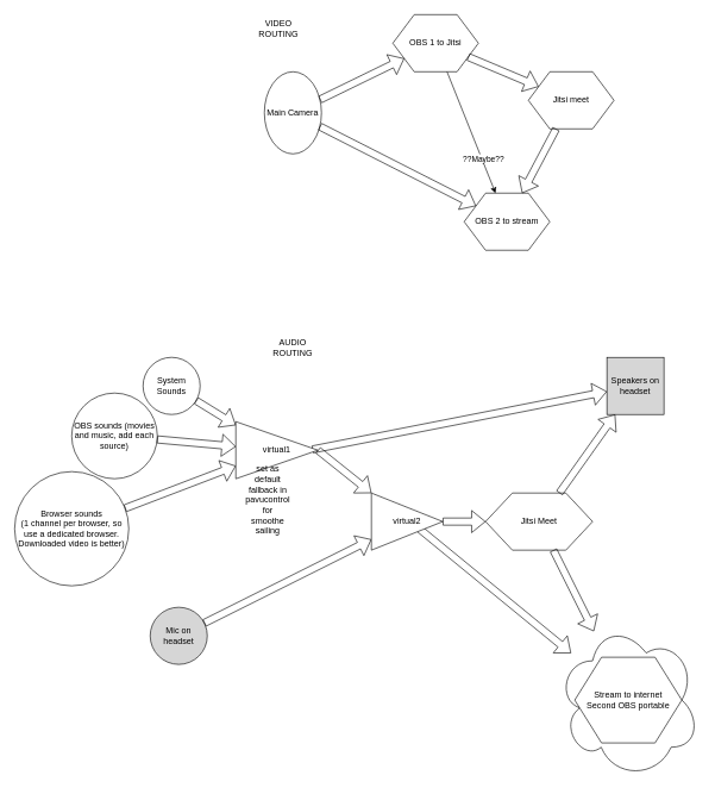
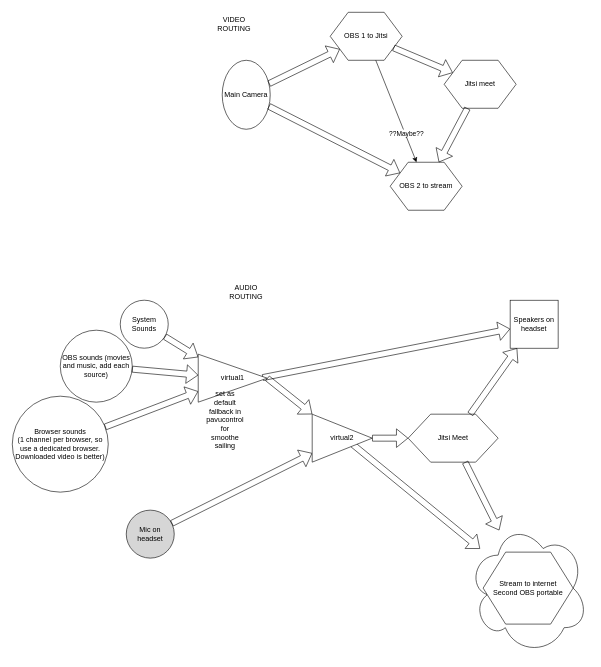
  <mxCell id="0" />
  <mxCell id="1" parent="0" />
  <mxCell id="2" value="Mic on headset" style="ellipse;whiteSpace=wrap;html=1;aspect=fixed;fillColor=#D6D6D6;" parent="1" vertex="1"><mxGeometry x="210" y="850" width="80" height="80" as="geometry" /></mxCell>
  <mxCell id="3" value="Jitsi Meet" style="shape=hexagon;perimeter=hexagonPerimeter2;whiteSpace=wrap;html=1;" parent="1" vertex="1"><mxGeometry x="680" y="690" width="150" height="80" as="geometry" /></mxCell>
- <mxCell id="4" value="Speakers on headset" style="whiteSpace=wrap;html=1;aspect=fixed;fillColor=#d6d6d6;" parent="1" vertex="1"><mxGeometry x="850" y="500" width="80" height="80" as="geometry" /></mxCell>
+ <mxCell id="4" value="Speakers on headset" style="whiteSpace=wrap;html=1;aspect=fixed;" parent="1" vertex="1"><mxGeometry x="850" y="500" width="80" height="80" as="geometry" /></mxCell>
  <mxCell id="5" value="System Sounds" style="ellipse;whiteSpace=wrap;html=1;aspect=fixed;" parent="1" vertex="1"><mxGeometry x="200" y="500" width="80" height="80" as="geometry" /></mxCell>
  <mxCell id="6" value="&lt;div&gt;Browser sounds&lt;/div&gt;&lt;div&gt;(1 channel per browser, so use a dedicated browser. Downloaded video is better)&lt;br&gt;&lt;/div&gt;" style="ellipse;whiteSpace=wrap;html=1;aspect=fixed;" parent="1" vertex="1"><mxGeometry x="20" y="660" width="160" height="160" as="geometry" /></mxCell>
  <mxCell id="7" value="OBS sounds (movies and music, add each source)" style="ellipse;whiteSpace=wrap;html=1;aspect=fixed;" parent="1" vertex="1"><mxGeometry x="100" y="550" width="120" height="120" as="geometry" /></mxCell>
  <mxCell id="8" value="" style="shape=flexArrow;endArrow=classic;html=1;" parent="1" source="2" target="30" edge="1"><mxGeometry width="50" height="50" relative="1" as="geometry"><mxPoint x="690" y="920" as="sourcePoint" /><mxPoint x="390" y="800" as="targetPoint" /></mxGeometry></mxCell>
  <mxCell id="9" value="" style="shape=flexArrow;endArrow=classic;html=1;" parent="1" source="5" target="31" edge="1"><mxGeometry width="50" height="50" relative="1" as="geometry"><mxPoint x="450" y="730" as="sourcePoint" /><mxPoint x="500" y="680" as="targetPoint" /></mxGeometry></mxCell>
  <mxCell id="10" value="" style="shape=flexArrow;endArrow=classic;html=1;" parent="1" source="6" target="31" edge="1"><mxGeometry width="50" height="50" relative="1" as="geometry"><mxPoint x="690" y="920" as="sourcePoint" /><mxPoint x="740" y="870" as="targetPoint" /></mxGeometry></mxCell>
  <mxCell id="11" value="" style="shape=flexArrow;endArrow=classic;html=1;" parent="1" source="7" target="31" edge="1"><mxGeometry width="50" height="50" relative="1" as="geometry"><mxPoint x="690" y="920" as="sourcePoint" /><mxPoint x="740" y="870" as="targetPoint" /></mxGeometry></mxCell>
  <mxCell id="12" value="" style="shape=flexArrow;endArrow=classic;html=1;exitX=0.933;exitY=0.488;exitDx=0;exitDy=0;exitPerimeter=0;" parent="1" source="31" target="4" edge="1"><mxGeometry width="50" height="50" relative="1" as="geometry"><mxPoint x="650" y="810" as="sourcePoint" /><mxPoint x="740" y="870" as="targetPoint" /></mxGeometry></mxCell>
  <mxCell id="13" value="" style="shape=flexArrow;endArrow=classic;html=1;" parent="1" source="3" target="4" edge="1"><mxGeometry width="50" height="50" relative="1" as="geometry"><mxPoint x="690" y="810" as="sourcePoint" /><mxPoint x="878.154" y="519.213" as="targetPoint" /></mxGeometry></mxCell>
  <mxCell id="14" value="" style="shape=flexArrow;endArrow=classic;html=1;exitX=1;exitY=0.5;exitDx=0;exitDy=0;" parent="1" source="31" target="30" edge="1"><mxGeometry width="50" height="50" relative="1" as="geometry"><mxPoint x="690" y="810" as="sourcePoint" /><mxPoint x="450" y="760" as="targetPoint" /></mxGeometry></mxCell>
  <mxCell id="15" value="" style="shape=flexArrow;endArrow=classic;html=1;exitX=1;exitY=0.5;exitDx=0;exitDy=0;" parent="1" source="30" target="3" edge="1"><mxGeometry width="50" height="50" relative="1" as="geometry"><mxPoint x="688" y="710" as="sourcePoint" /><mxPoint x="867.2" y="504" as="targetPoint" /></mxGeometry></mxCell>
  <mxCell id="16" value="" style="shape=flexArrow;endArrow=classic;html=1;" parent="1" target="33" edge="1"><mxGeometry width="50" height="50" relative="1" as="geometry"><mxPoint x="587" y="740" as="sourcePoint" /><mxPoint x="900" y="750" as="targetPoint" /></mxGeometry></mxCell>
  <mxCell id="17" value="" style="shape=flexArrow;endArrow=classic;html=1;" parent="1" source="3" target="33" edge="1"><mxGeometry width="50" height="50" relative="1" as="geometry"><mxPoint x="690" y="890" as="sourcePoint" /><mxPoint x="740" y="840" as="targetPoint" /></mxGeometry></mxCell>
  <mxCell id="18" value="AUDIO ROUTING" style="text;html=1;strokeColor=none;fillColor=none;align=center;verticalAlign=middle;whiteSpace=wrap;rounded=0;" parent="1" vertex="1"><mxGeometry x="390" y="476" width="40" height="20" as="geometry" /></mxCell>
  <mxCell id="19" value="VIDEO ROUTING" style="text;html=1;strokeColor=none;fillColor=none;align=center;verticalAlign=middle;whiteSpace=wrap;rounded=0;" parent="1" vertex="1"><mxGeometry x="370" y="30" width="40" height="20" as="geometry" /></mxCell>
  <mxCell id="20" value="Main Camera" style="ellipse;whiteSpace=wrap;html=1;aspect=fixed;" parent="1" vertex="1"><mxGeometry x="370" y="100" width="80" height="115" as="geometry" /></mxCell>
  <mxCell id="21" value="&lt;div&gt;OBS 1 to Jitsi&lt;/div&gt;" style="shape=hexagon;perimeter=hexagonPerimeter2;whiteSpace=wrap;html=1;" parent="1" vertex="1"><mxGeometry x="550" y="20" width="120" height="80" as="geometry" /></mxCell>
  <mxCell id="22" value="" style="shape=flexArrow;endArrow=classic;html=1;" parent="1" source="20" target="21" edge="1"><mxGeometry width="50" height="50" relative="1" as="geometry"><mxPoint x="720" y="370" as="sourcePoint" /><mxPoint x="770" y="320" as="targetPoint" /></mxGeometry></mxCell>
  <mxCell id="23" value="Jitsi meet" style="shape=hexagon;perimeter=hexagonPerimeter2;whiteSpace=wrap;html=1;" parent="1" vertex="1"><mxGeometry x="740" y="100" width="120" height="80" as="geometry" /></mxCell>
  <mxCell id="24" value="" style="shape=flexArrow;endArrow=classic;html=1;" parent="1" source="21" target="23" edge="1"><mxGeometry width="50" height="50" relative="1" as="geometry"><mxPoint x="720" y="370" as="sourcePoint" /><mxPoint x="770" y="320" as="targetPoint" /></mxGeometry></mxCell>
  <mxCell id="25" value="&lt;div&gt;OBS 2 to stream&lt;/div&gt;" style="shape=hexagon;perimeter=hexagonPerimeter2;whiteSpace=wrap;html=1;" parent="1" vertex="1"><mxGeometry x="650" y="270" width="120" height="80" as="geometry" /></mxCell>
  <mxCell id="26" value="" style="shape=flexArrow;endArrow=classic;html=1;" parent="1" source="23" target="25" edge="1"><mxGeometry width="50" height="50" relative="1" as="geometry"><mxPoint x="720" y="370" as="sourcePoint" /><mxPoint x="770" y="320" as="targetPoint" /></mxGeometry></mxCell>
  <mxCell id="27" value="" style="shape=flexArrow;endArrow=classic;html=1;" parent="1" source="20" target="25" edge="1"><mxGeometry width="50" height="50" relative="1" as="geometry"><mxPoint x="720" y="370" as="sourcePoint" /><mxPoint x="770" y="320" as="targetPoint" /></mxGeometry></mxCell>
  <mxCell id="28" value="" style="endArrow=classic;html=1;" parent="1" source="21" target="25" edge="1"><mxGeometry width="50" height="50" relative="1" as="geometry"><mxPoint x="720" y="300" as="sourcePoint" /><mxPoint x="770" y="250" as="targetPoint" /></mxGeometry></mxCell>
  <mxCell id="29" value="??Maybe??" style="edgeLabel;html=1;align=center;verticalAlign=middle;resizable=0;points=[];" parent="28" vertex="1" connectable="0"><mxGeometry x="0.444" y="2" relative="1" as="geometry"><mxPoint as="offset" /></mxGeometry></mxCell>
  <mxCell id="30" value="virtual2" style="triangle;whiteSpace=wrap;html=1;" vertex="1" parent="1"><mxGeometry x="520" y="690" width="100" height="80" as="geometry" /></mxCell>
  <mxCell id="31" value="virtual1" style="triangle;whiteSpace=wrap;html=1;" vertex="1" parent="1"><mxGeometry x="330" y="590" width="115" height="80" as="geometry" /></mxCell>
  <mxCell id="32" value="" style="group" vertex="1" connectable="0" parent="1"><mxGeometry x="780" y="870" width="200" height="220" as="geometry" /></mxCell>
  <mxCell id="33" value="" style="ellipse;shape=cloud;whiteSpace=wrap;html=1;" parent="32" vertex="1"><mxGeometry width="200" height="220" as="geometry" /></mxCell>
  <mxCell id="34" value="&lt;div&gt;Stream to internet&lt;/div&gt;&lt;div&gt;Second OBS portable&lt;br&gt;&lt;/div&gt;" style="shape=hexagon;perimeter=hexagonPerimeter2;whiteSpace=wrap;html=1;container=1;" parent="32" vertex="1"><mxGeometry x="25" y="50" width="150" height="120" as="geometry" /></mxCell>
  <mxCell id="35" value="set as default fallback in pavucontrol for smoothe sailing" style="text;html=1;strokeColor=none;fillColor=none;align=center;verticalAlign=middle;whiteSpace=wrap;rounded=0;" vertex="1" parent="1"><mxGeometry x="355" y="690" width="40" height="20" as="geometry" /></mxCell>
